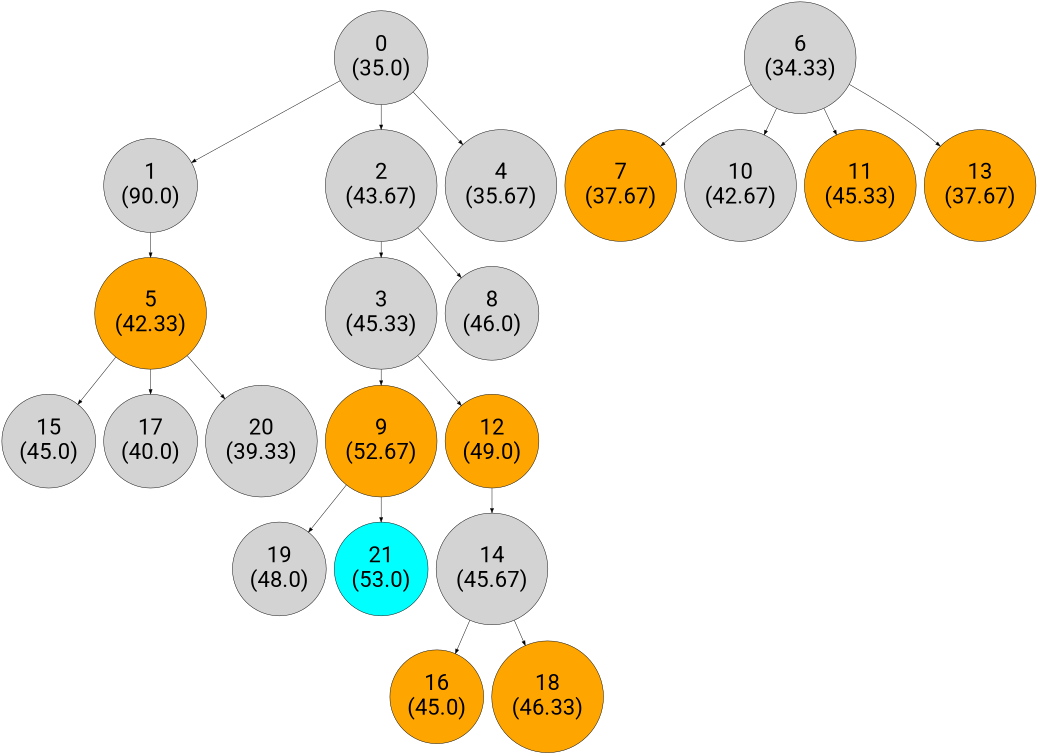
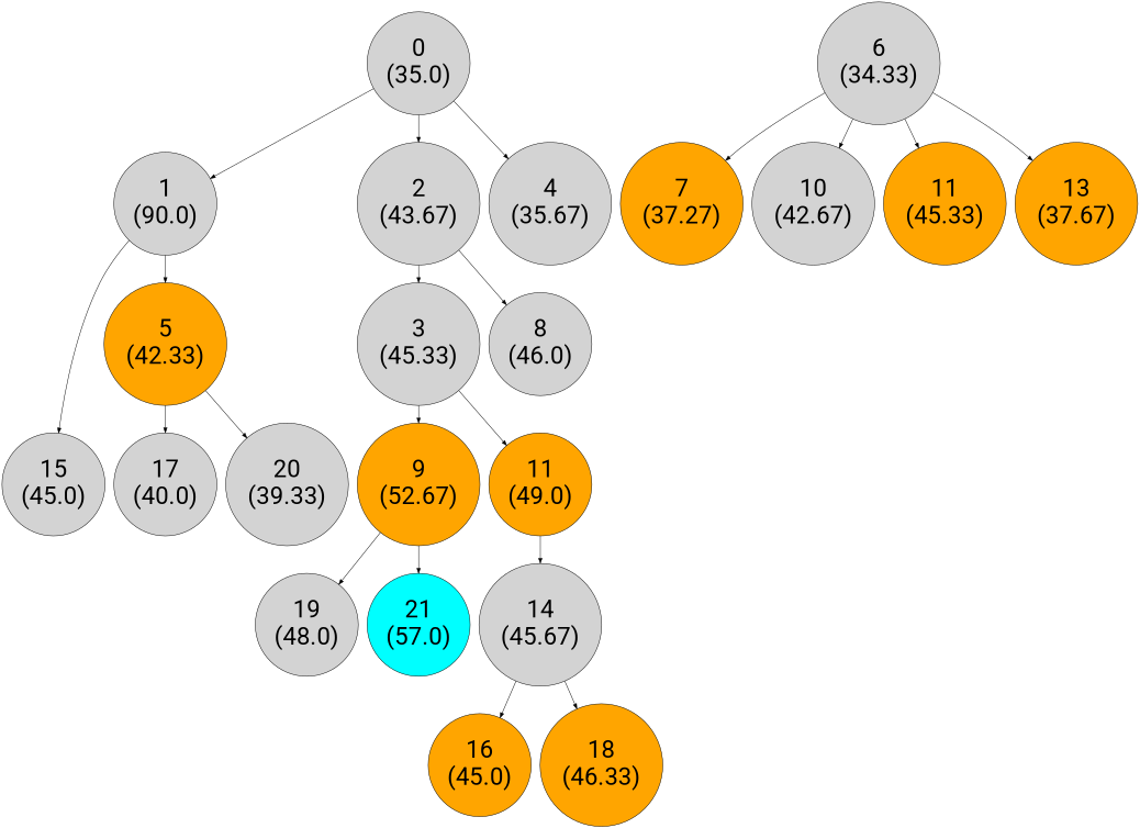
  digraph {
    fontname=Roboto
    node [fontname=Roboto fontsize=50 shape=circle style=filled]
    edge [fontname=Roboto]
    n1 [label="0\n(35.0)"]
    n2 [label="1\n(90.0)"]
    n3 [label="2\n(43.67)"]
    n4 [label="4\n(35.67)"]
    n5 [fillcolor=orange fontcolor=black label="5\n(42.33)"]
    n6 [label="3\n(45.33)"]
    n7 [label="8\n(46.0)"]
    n8 [label="15\n(45.0)"]
    n9 [label="17\n(40.0)"]
    n10 [label="20\n(39.33)"]
    n11 [fillcolor=orange fontcolor=black label="9\n(52.67)"]
-   n12 [fillcolor=orange fontcolor=black label="12\n(49.0)"]
+   n12 [fillcolor=orange fontcolor=black label="11\n(49.0)"]
    n13 [label="19\n(48.0)"]
-   n14 [fillcolor=cyan fontcolor=black label="21\n(53.0)"]
+   n14 [fillcolor=cyan fontcolor=black label="21\n(57.0)"]
    n15 [label="14\n(45.67)"]
    n16 [label="6\n(34.33)"]
-   n17 [fillcolor=orange fontcolor=black label="7\n(37.67)"]
+   n17 [fillcolor=orange fontcolor=black label="7\n(37.27)"]
    n18 [label="10\n(42.67)"]
    n19 [fillcolor=orange fontcolor=black label="11\n(45.33)"]
    n20 [fillcolor=orange fontcolor=black label="13\n(37.67)"]
    n21 [fillcolor=orange fontcolor=black label="16\n(45.0)"]
    n22 [fillcolor=orange fontcolor=black label="18\n(46.33)"]
    n1 -> n2
    n1 -> n3
    n1 -> n4
    n2 -> n5
    n3 -> n6
    n3 -> n7
-   n5 -> n8
+   n2 -> n8
    n5 -> n9
    n5 -> n10
    n6 -> n11
    n6 -> n12
    n11 -> n13
    n11 -> n14
    n12 -> n15
    n15 -> n21
    n15 -> n22
    n16 -> n17
    n16 -> n18
    n16 -> n19
    n16 -> n20
  }
